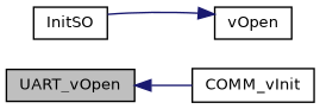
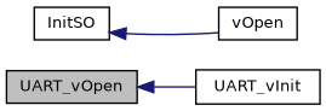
  digraph {
    rankdir=LR
    node [color=black fillcolor=white fontname=Helvetica fontsize=10 shape=record style=filled]
    edge [color=midnightblue dir=back fontname=Helvetica fontsize=10 labelfontname=Helvetica labelfontsize=10 style=solid]
    n1 [fillcolor=grey75 fontcolor=black height=0.2 label=UART_vOpen width=0.4]
-   n2 [height=0.2 label=COMM_vInit width=0.4]
+   n2 [height=0.2 label=UART_vInit width=0.4]
    n3 [height=0.2 label=InitSO width=0.4]
    n4 [height=0.2 label=vOpen width=0.4]
    n1 -> n2
-   n4 -> n3
+   n3 -> n4
  }
